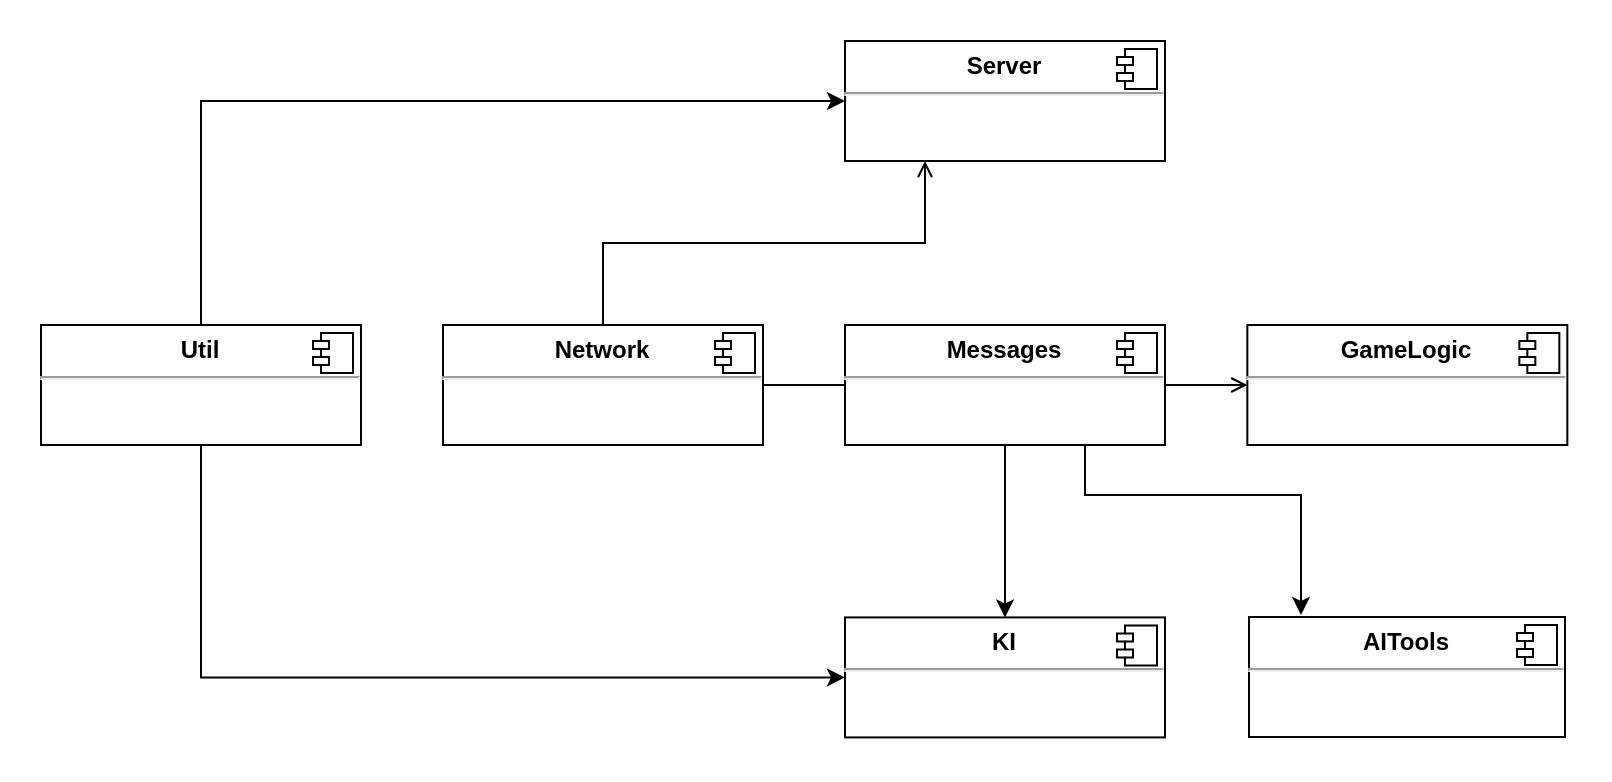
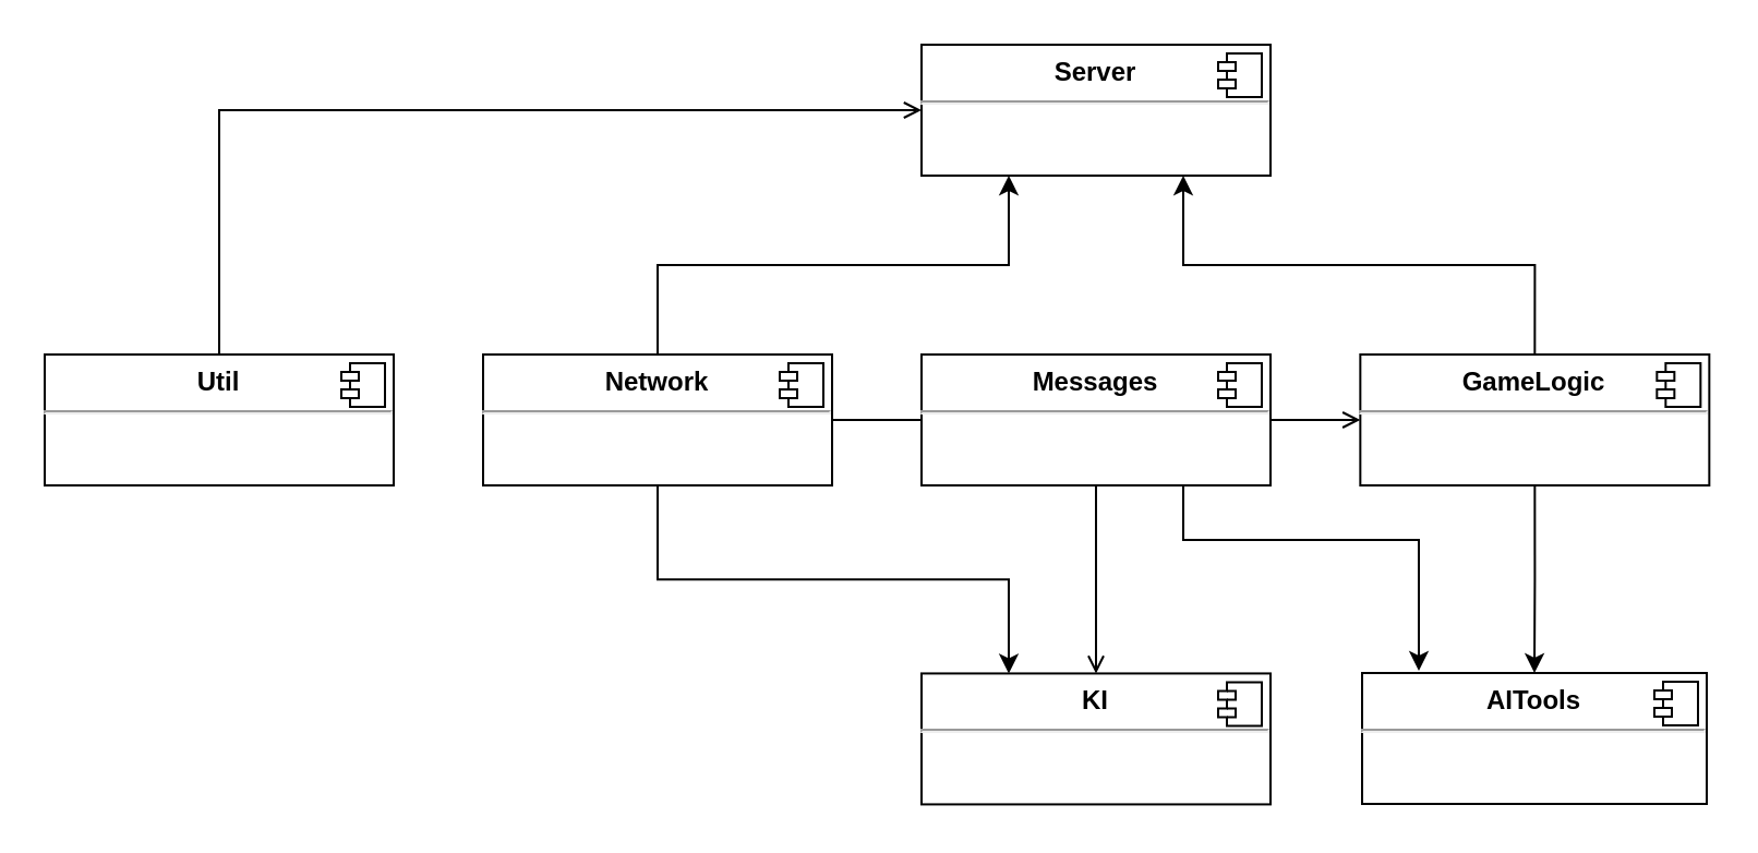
  <mxCell id="0" />
  <mxCell id="1" parent="0" />
  <mxCell id="2" value="&lt;p style=&quot;margin: 0px ; margin-top: 6px ; text-align: center&quot;&gt;&lt;b&gt;Server&lt;/b&gt;&lt;/p&gt;&lt;hr&gt;&lt;p style=&quot;margin: 0px ; margin-left: 8px&quot;&gt;&lt;br&gt;&lt;/p&gt;" style="align=left;overflow=fill;html=1;" vertex="1" parent="1"><mxGeometry x="422" y="20" width="160" height="60" as="geometry" /></mxCell>
  <mxCell id="3" value="" style="shape=component;jettyWidth=8;jettyHeight=4;" vertex="1" parent="2"><mxGeometry x="1" width="20" height="20" relative="1" as="geometry"><mxPoint x="-24" y="4" as="offset" /></mxGeometry></mxCell>
  <mxCell id="4" value="&lt;p style=&quot;margin: 0px ; margin-top: 6px ; text-align: center&quot;&gt;&lt;b&gt;KI&lt;/b&gt;&lt;/p&gt;&lt;hr&gt;&lt;p style=&quot;margin: 0px ; margin-left: 8px&quot;&gt;&lt;br&gt;&lt;/p&gt;" style="align=left;overflow=fill;html=1;" vertex="1" parent="1"><mxGeometry x="422" y="308.214" width="160" height="60" as="geometry" /></mxCell>
  <mxCell id="5" value="" style="shape=component;jettyWidth=8;jettyHeight=4;" vertex="1" parent="4"><mxGeometry x="1" width="20" height="20" relative="1" as="geometry"><mxPoint x="-24" y="4" as="offset" /></mxGeometry></mxCell>
+ <mxCell id="6" style="edgeStyle=orthogonalEdgeStyle;rounded=0;orthogonalLoop=1;jettySize=auto;html=1;exitX=0.5;exitY=0;exitDx=0;exitDy=0;entryX=0.75;entryY=1;entryDx=0;entryDy=0;" edge="1" parent="1" source="8" target="2"><mxGeometry relative="1" as="geometry" /></mxCell>
+ <mxCell id="7" style="edgeStyle=orthogonalEdgeStyle;rounded=0;orthogonalLoop=1;jettySize=auto;html=1;exitX=0.5;exitY=1;exitDx=0;exitDy=0;" edge="1" parent="1" source="8" target="10"><mxGeometry relative="1" as="geometry" /></mxCell>
  <mxCell id="8" value="&lt;p style=&quot;margin: 0px ; margin-top: 6px ; text-align: center&quot;&gt;&lt;b&gt;GameLogic&lt;/b&gt;&lt;/p&gt;&lt;hr&gt;&lt;p style=&quot;margin: 0px ; margin-left: 8px&quot;&gt;&lt;br&gt;&lt;/p&gt;" style="align=left;overflow=fill;html=1;" vertex="1" parent="1"><mxGeometry x="623.167" y="162" width="160" height="60" as="geometry" /></mxCell>
  <mxCell id="9" value="" style="shape=component;jettyWidth=8;jettyHeight=4;" vertex="1" parent="8"><mxGeometry x="1" width="20" height="20" relative="1" as="geometry"><mxPoint x="-24" y="4" as="offset" /></mxGeometry></mxCell>
  <mxCell id="10" value="&lt;p style=&quot;margin: 0px ; margin-top: 6px ; text-align: center&quot;&gt;&lt;b&gt;AITools&lt;/b&gt;&lt;/p&gt;&lt;hr&gt;&lt;p style=&quot;margin: 0px ; margin-left: 8px&quot;&gt;&lt;br&gt;&lt;/p&gt;" style="align=left;overflow=fill;html=1;" vertex="1" parent="1"><mxGeometry x="624" y="308" width="158" height="60" as="geometry" /></mxCell>
  <mxCell id="11" value="" style="shape=component;jettyWidth=8;jettyHeight=4;" vertex="1" parent="10"><mxGeometry x="1" width="20" height="20" relative="1" as="geometry"><mxPoint x="-24" y="4" as="offset" /></mxGeometry></mxCell>
- <mxCell id="12" style="edgeStyle=orthogonalEdgeStyle;rounded=0;orthogonalLoop=1;jettySize=auto;html=1;exitX=0.5;exitY=0;exitDx=0;exitDy=0;entryX=0.25;entryY=1;entryDx=0;entryDy=0;endArrow=open;" edge="1" parent="1" source="14" target="2"><mxGeometry relative="1" as="geometry" /></mxCell>
+ <mxCell id="12" style="edgeStyle=orthogonalEdgeStyle;rounded=0;orthogonalLoop=1;jettySize=auto;html=1;exitX=0.5;exitY=0;exitDx=0;exitDy=0;entryX=0.25;entryY=1;entryDx=0;entryDy=0;" edge="1" parent="1" source="14" target="2"><mxGeometry relative="1" as="geometry" /></mxCell>
+ <mxCell id="13" style="edgeStyle=orthogonalEdgeStyle;rounded=0;orthogonalLoop=1;jettySize=auto;html=1;exitX=0.5;exitY=1;exitDx=0;exitDy=0;entryX=0.25;entryY=0;entryDx=0;entryDy=0;" edge="1" parent="1" source="14" target="4"><mxGeometry relative="1" as="geometry" /></mxCell>
  <mxCell id="14" value="&lt;p style=&quot;margin: 0px ; margin-top: 6px ; text-align: center&quot;&gt;&lt;b&gt;Network&lt;/b&gt;&lt;/p&gt;&lt;hr&gt;&lt;p style=&quot;margin: 0px ; margin-left: 8px&quot;&gt;&lt;br&gt;&lt;/p&gt;" style="align=left;overflow=fill;html=1;" vertex="1" parent="1"><mxGeometry x="221" y="162" width="160" height="60" as="geometry" /></mxCell>
  <mxCell id="15" value="" style="shape=component;jettyWidth=8;jettyHeight=4;" vertex="1" parent="14"><mxGeometry x="1" width="20" height="20" relative="1" as="geometry"><mxPoint x="-24" y="4" as="offset" /></mxGeometry></mxCell>
  <mxCell id="16" style="edgeStyle=orthogonalEdgeStyle;rounded=0;orthogonalLoop=1;jettySize=auto;html=1;exitX=1;exitY=0.5;exitDx=0;exitDy=0;entryX=0;entryY=0.5;entryDx=0;entryDy=0;endArrow=open;" edge="1" parent="1" source="20" target="8"><mxGeometry relative="1" as="geometry" /></mxCell>
  <mxCell id="17" style="edgeStyle=orthogonalEdgeStyle;rounded=0;orthogonalLoop=1;jettySize=auto;html=1;exitX=0;exitY=0.5;exitDx=0;exitDy=0;entryX=1;entryY=0.5;entryDx=0;entryDy=0;endArrow=none;" edge="1" parent="1" source="20" target="14"><mxGeometry relative="1" as="geometry" /></mxCell>
- <mxCell id="18" style="edgeStyle=orthogonalEdgeStyle;rounded=0;orthogonalLoop=1;jettySize=auto;html=1;exitX=0.5;exitY=1;exitDx=0;exitDy=0;entryX=0.5;entryY=0;entryDx=0;entryDy=0;" edge="1" parent="1" source="20" target="4"><mxGeometry relative="1" as="geometry" /></mxCell>
+ <mxCell id="18" style="edgeStyle=orthogonalEdgeStyle;rounded=0;orthogonalLoop=1;jettySize=auto;html=1;exitX=0.5;exitY=1;exitDx=0;exitDy=0;entryX=0.5;entryY=0;entryDx=0;entryDy=0;endArrow=open;" edge="1" parent="1" source="20" target="4"><mxGeometry relative="1" as="geometry" /></mxCell>
  <mxCell id="19" style="edgeStyle=orthogonalEdgeStyle;rounded=0;orthogonalLoop=1;jettySize=auto;html=1;exitX=0.75;exitY=1;exitDx=0;exitDy=0;" edge="1" parent="1" source="20"><mxGeometry relative="1" as="geometry"><mxPoint x="650" y="307" as="targetPoint" /><Array as="points"><mxPoint x="542" y="247" /><mxPoint x="650" y="247" /></Array></mxGeometry></mxCell>
  <mxCell id="20" value="&lt;p style=&quot;margin: 0px ; margin-top: 6px ; text-align: center&quot;&gt;&lt;b&gt;Messages&lt;/b&gt;&lt;/p&gt;&lt;hr&gt;&lt;p style=&quot;margin: 0px ; margin-left: 8px&quot;&gt;&lt;br&gt;&lt;/p&gt;" style="align=left;overflow=fill;html=1;" vertex="1" parent="1"><mxGeometry x="422" y="162" width="160" height="60" as="geometry" /></mxCell>
  <mxCell id="21" value="" style="shape=component;jettyWidth=8;jettyHeight=4;" vertex="1" parent="20"><mxGeometry x="1" width="20" height="20" relative="1" as="geometry"><mxPoint x="-24" y="4" as="offset" /></mxGeometry></mxCell>
- <mxCell id="22" style="edgeStyle=orthogonalEdgeStyle;rounded=0;orthogonalLoop=1;jettySize=auto;html=1;exitX=0.5;exitY=0;exitDx=0;exitDy=0;entryX=0;entryY=0.5;entryDx=0;entryDy=0;" edge="1" parent="1" source="24" target="2"><mxGeometry relative="1" as="geometry" /></mxCell>
- <mxCell id="23" style="edgeStyle=orthogonalEdgeStyle;rounded=0;orthogonalLoop=1;jettySize=auto;html=1;exitX=0.5;exitY=1;exitDx=0;exitDy=0;entryX=0;entryY=0.5;entryDx=0;entryDy=0;" edge="1" parent="1" source="24" target="4"><mxGeometry relative="1" as="geometry" /></mxCell>
+ <mxCell id="22" style="edgeStyle=orthogonalEdgeStyle;rounded=0;orthogonalLoop=1;jettySize=auto;html=1;exitX=0.5;exitY=0;exitDx=0;exitDy=0;entryX=0;entryY=0.5;entryDx=0;entryDy=0;endArrow=open;" edge="1" parent="1" source="24" target="2"><mxGeometry relative="1" as="geometry" /></mxCell>
  <mxCell id="24" value="&lt;p style=&quot;margin: 0px ; margin-top: 6px ; text-align: center&quot;&gt;&lt;b&gt;Util&lt;/b&gt;&lt;/p&gt;&lt;hr&gt;&lt;p style=&quot;margin: 0px ; margin-left: 8px&quot;&gt;&lt;br&gt;&lt;/p&gt;" style="align=left;overflow=fill;html=1;" vertex="1" parent="1"><mxGeometry x="20" y="162" width="160" height="60" as="geometry" /></mxCell>
  <mxCell id="25" value="" style="shape=component;jettyWidth=8;jettyHeight=4;" vertex="1" parent="24"><mxGeometry x="1" width="20" height="20" relative="1" as="geometry"><mxPoint x="-24" y="4" as="offset" /></mxGeometry></mxCell>
